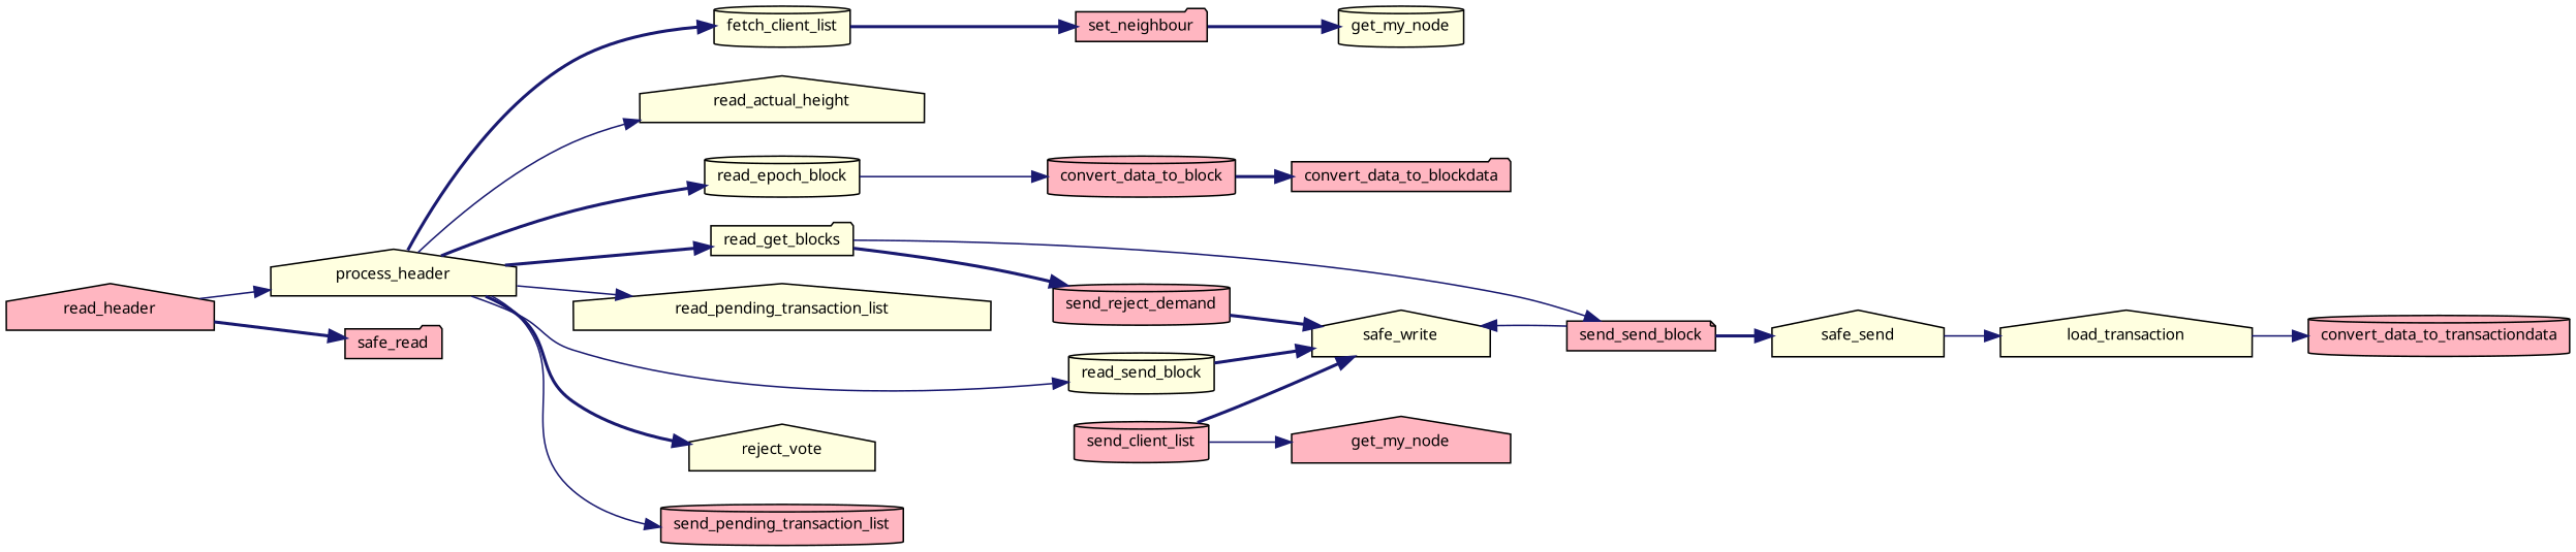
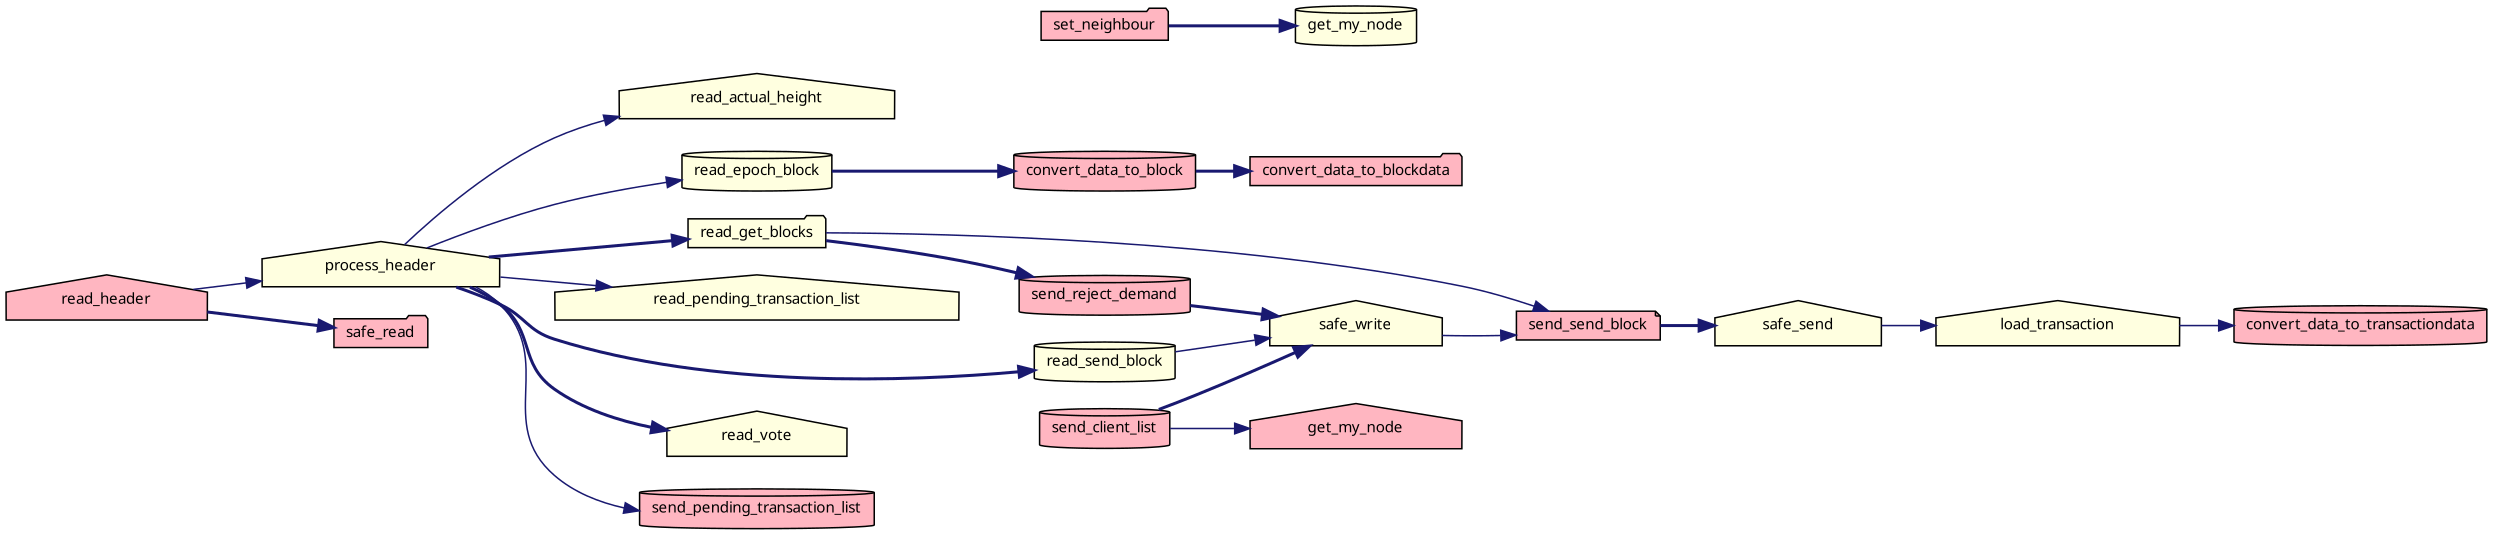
  digraph {
    fontname="Noto Sans"
    rankdir=LR
    node [color=black fillcolor=lightyellow fontname="Noto Sans" fontsize=10 shape=house style=filled]
    edge [color=midnightblue fontname="Noto Sans" fontsize=10 labelfontname=Helvetica labelfontsize=10 style=bold]
    n1 [fillcolor=lightpink fontcolor=black height=0.2 label=read_header width=0.4]
    n2 [height=0.2 label=process_header width=0.4]
    n3 [fillcolor=lightpink height=0.2 label=safe_read shape=folder width=0.4]
-   n4 [height=0.2 label=fetch_client_list shape=cylinder width=0.4]
    n5 [height=0.2 label=read_actual_height width=0.4]
    n6 [height=0.2 label=read_epoch_block shape=cylinder width=0.4]
    n7 [height=0.2 label=read_get_blocks shape=folder width=0.4]
    n8 [height=0.2 label=read_pending_transaction_list width=0.4]
    n9 [height=0.2 label=read_send_block shape=cylinder width=0.4]
-   n10 [height=0.2 label=reject_vote width=0.4]
+   n10 [height=0.2 label=read_vote width=0.4]
    n11 [fillcolor=lightpink height=0.2 label=send_pending_transaction_list shape=cylinder width=0.4]
    n12 [fillcolor=lightpink height=0.2 label=set_neighbour shape=folder width=0.4]
    n13 [fillcolor=lightpink height=0.2 label=convert_data_to_block shape=cylinder width=0.4]
    n14 [fillcolor=lightpink height=0.2 label=send_reject_demand shape=cylinder width=0.4]
    n15 [fillcolor=lightpink height=0.2 label=send_send_block shape=note width=0.4]
    n16 [height=0.2 label=safe_write width=0.4]
    n17 [fillcolor=lightpink height=0.2 label=send_client_list shape=cylinder width=0.4]
    n18 [fillcolor=lightpink height=0.2 label=get_my_node width=0.4]
    n19 [height=0.2 label=get_my_node shape=cylinder width=0.4]
    n20 [fillcolor=lightpink height=0.2 label=convert_data_to_blockdata shape=folder width=0.4]
    n21 [height=0.2 label=load_transaction width=0.4]
    n22 [fillcolor=lightpink height=0.2 label=convert_data_to_transactiondata shape=cylinder width=0.4]
    n23 [height=0.2 label=safe_send width=0.4]
    n1 -> n2 [style=solid]
    n1 -> n3
-   n2 -> n4
    n2 -> n5 [style=solid]
-   n2 -> n6
+   n2 -> n6 [style=solid]
    n2 -> n7
    n2 -> n8 [style=solid]
-   n2 -> n9 [style=solid]
+   n2 -> n9
    n2 -> n10
    n2 -> n11 [style=solid]
-   n4 -> n12
-   n6 -> n13 [style=solid]
+   n6 -> n13
    n7 -> n14
    n7 -> n15 [style=solid]
-   n9 -> n16
+   n9 -> n16 [style=solid]
    n12 -> n19
    n13 -> n20
    n14 -> n16
-   n15 -> n16 [style=solid]
+   n16 -> n15 [style=solid]
    n15 -> n23
    n17 -> n16
    n17 -> n18 [style=solid]
    n21 -> n22 [style=solid]
    n23 -> n21 [style=solid]
  }
